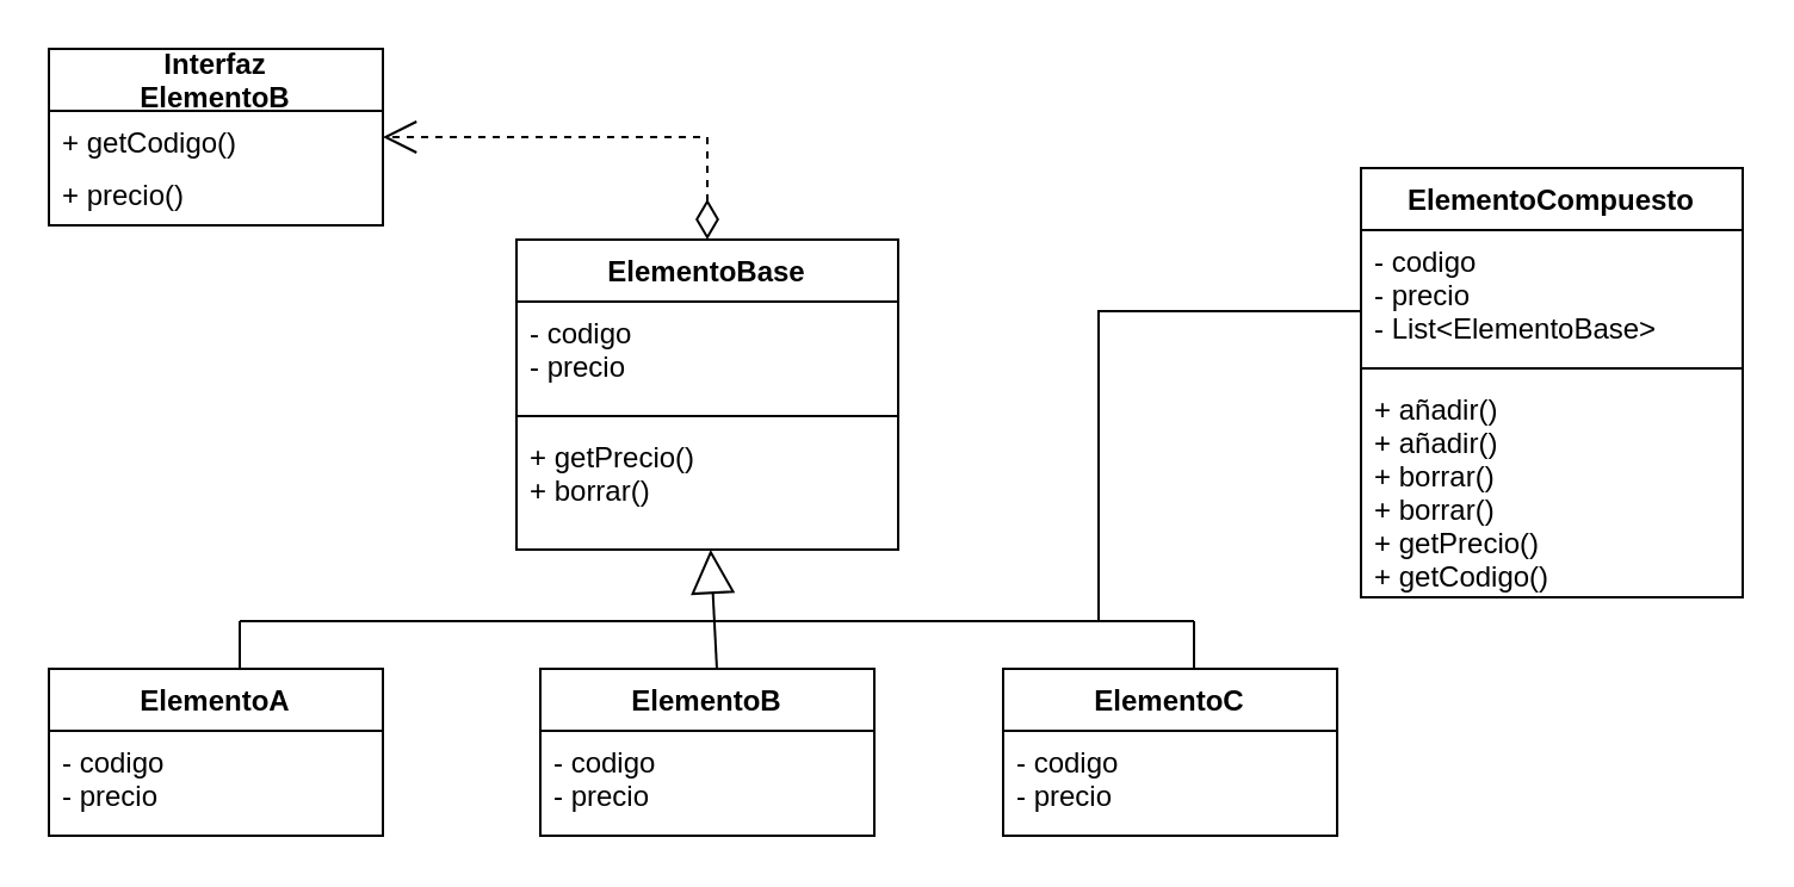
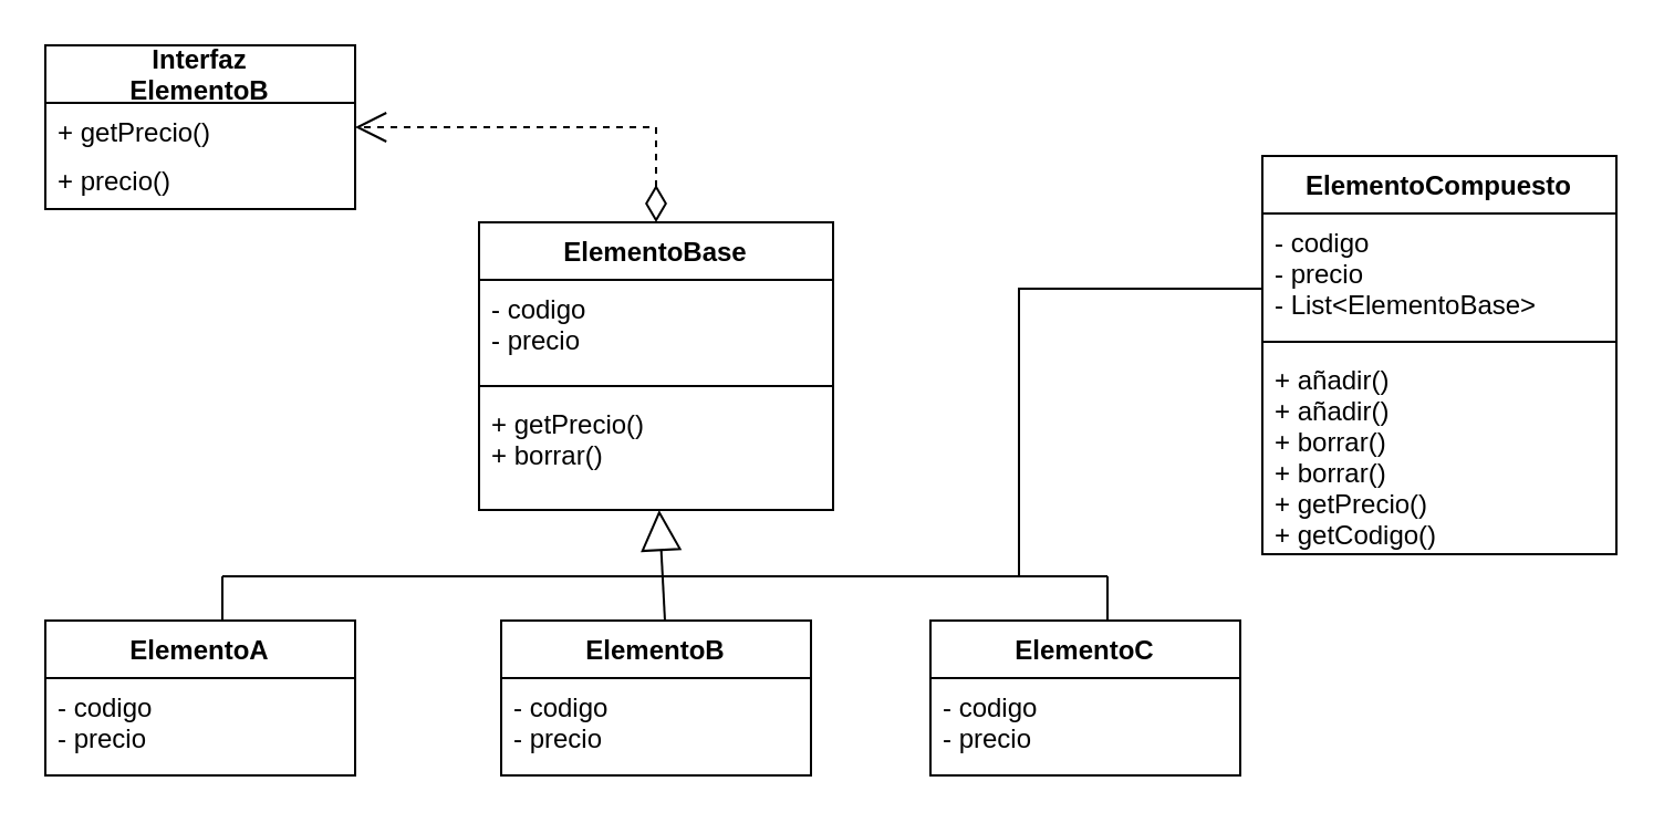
  <mxCell id="0" />
  <mxCell id="1" parent="0" />
  <mxCell id="2" value="Interfaz&#10;ElementoB" style="swimlane;fontStyle=1;childLayout=stackLayout;horizontal=1;startSize=26;fillColor=none;horizontalStack=0;resizeParent=1;resizeParentMax=0;resizeLast=0;collapsible=1;marginBottom=0;" vertex="1" parent="1"><mxGeometry x="20" y="20" width="140" height="74" as="geometry" /></mxCell>
- <mxCell id="3" value="+ getCodigo()" style="text;strokeColor=none;fillColor=none;align=left;verticalAlign=top;spacingLeft=4;spacingRight=4;overflow=hidden;rotatable=0;points=[[0,0.5],[1,0.5]];portConstraint=eastwest;" vertex="1" parent="2"><mxGeometry y="26" width="140" height="22" as="geometry" /></mxCell>
+ <mxCell id="3" value="+ getPrecio()" style="text;strokeColor=none;fillColor=none;align=left;verticalAlign=top;spacingLeft=4;spacingRight=4;overflow=hidden;rotatable=0;points=[[0,0.5],[1,0.5]];portConstraint=eastwest;" vertex="1" parent="2"><mxGeometry y="26" width="140" height="22" as="geometry" /></mxCell>
  <mxCell id="4" value="+ precio()" style="text;strokeColor=none;fillColor=none;align=left;verticalAlign=top;spacingLeft=4;spacingRight=4;overflow=hidden;rotatable=0;points=[[0,0.5],[1,0.5]];portConstraint=eastwest;" vertex="1" parent="2"><mxGeometry y="48" width="140" height="26" as="geometry" /></mxCell>
  <mxCell id="5" value="ElementoBase" style="swimlane;fontStyle=1;align=center;verticalAlign=top;childLayout=stackLayout;horizontal=1;startSize=26;horizontalStack=0;resizeParent=1;resizeParentMax=0;resizeLast=0;collapsible=1;marginBottom=0;" vertex="1" parent="1"><mxGeometry x="216" y="100" width="160" height="130" as="geometry" /></mxCell>
  <mxCell id="6" value="- codigo&#10;- precio" style="text;strokeColor=none;fillColor=none;align=left;verticalAlign=top;spacingLeft=4;spacingRight=4;overflow=hidden;rotatable=0;points=[[0,0.5],[1,0.5]];portConstraint=eastwest;" vertex="1" parent="5"><mxGeometry y="26" width="160" height="44" as="geometry" /></mxCell>
  <mxCell id="7" value="" style="line;strokeWidth=1;fillColor=none;align=left;verticalAlign=middle;spacingTop=-1;spacingLeft=3;spacingRight=3;rotatable=0;labelPosition=right;points=[];portConstraint=eastwest;" vertex="1" parent="5"><mxGeometry y="70" width="160" height="8" as="geometry" /></mxCell>
  <mxCell id="8" value="+ getPrecio()&#10;+ borrar()" style="text;strokeColor=none;fillColor=none;align=left;verticalAlign=top;spacingLeft=4;spacingRight=4;overflow=hidden;rotatable=0;points=[[0,0.5],[1,0.5]];portConstraint=eastwest;" vertex="1" parent="5"><mxGeometry y="78" width="160" height="52" as="geometry" /></mxCell>
  <mxCell id="9" value="" style="endArrow=open;html=1;endSize=12;startArrow=diamondThin;startSize=14;startFill=0;edgeStyle=orthogonalEdgeStyle;align=left;verticalAlign=bottom;rounded=0;entryX=1;entryY=0.5;entryDx=0;entryDy=0;exitX=0.5;exitY=0;exitDx=0;exitDy=0;dashed=1;" edge="1" parent="1" source="5" target="3"><mxGeometry x="-1" y="3" relative="1" as="geometry"><mxPoint x="326" y="140" as="sourcePoint" /><mxPoint x="166" y="250" as="targetPoint" /></mxGeometry></mxCell>
  <mxCell id="10" value="ElementoA" style="swimlane;fontStyle=1;childLayout=stackLayout;horizontal=1;startSize=26;fillColor=none;horizontalStack=0;resizeParent=1;resizeParentMax=0;resizeLast=0;collapsible=1;marginBottom=0;" vertex="1" parent="1"><mxGeometry x="20" y="280" width="140" height="70" as="geometry" /></mxCell>
  <mxCell id="11" value="- codigo&#10;- precio" style="text;strokeColor=none;fillColor=none;align=left;verticalAlign=top;spacingLeft=4;spacingRight=4;overflow=hidden;rotatable=0;points=[[0,0.5],[1,0.5]];portConstraint=eastwest;" vertex="1" parent="10"><mxGeometry y="26" width="140" height="44" as="geometry" /></mxCell>
  <mxCell id="12" value="ElementoB" style="swimlane;fontStyle=1;childLayout=stackLayout;horizontal=1;startSize=26;fillColor=none;horizontalStack=0;resizeParent=1;resizeParentMax=0;resizeLast=0;collapsible=1;marginBottom=0;" vertex="1" parent="1"><mxGeometry x="226" y="280" width="140" height="70" as="geometry" /></mxCell>
  <mxCell id="13" value="- codigo&#10;- precio" style="text;strokeColor=none;fillColor=none;align=left;verticalAlign=top;spacingLeft=4;spacingRight=4;overflow=hidden;rotatable=0;points=[[0,0.5],[1,0.5]];portConstraint=eastwest;" vertex="1" parent="12"><mxGeometry y="26" width="140" height="44" as="geometry" /></mxCell>
  <mxCell id="14" value="ElementoC" style="swimlane;fontStyle=1;childLayout=stackLayout;horizontal=1;startSize=26;fillColor=none;horizontalStack=0;resizeParent=1;resizeParentMax=0;resizeLast=0;collapsible=1;marginBottom=0;" vertex="1" parent="1"><mxGeometry x="420" y="280" width="140" height="70" as="geometry" /></mxCell>
  <mxCell id="15" value="- codigo&#10;- precio" style="text;strokeColor=none;fillColor=none;align=left;verticalAlign=top;spacingLeft=4;spacingRight=4;overflow=hidden;rotatable=0;points=[[0,0.5],[1,0.5]];portConstraint=eastwest;" vertex="1" parent="14"><mxGeometry y="26" width="140" height="44" as="geometry" /></mxCell>
  <mxCell id="16" value="" style="endArrow=block;endSize=16;endFill=0;html=1;rounded=0;" edge="1" parent="1" target="8"><mxGeometry x="0.445" y="57" width="160" relative="1" as="geometry"><mxPoint x="300" y="280" as="sourcePoint" /><mxPoint x="470" y="270" as="targetPoint" /><mxPoint as="offset" /></mxGeometry></mxCell>
  <mxCell id="17" value="" style="endArrow=none;html=1;rounded=0;" edge="1" parent="1"><mxGeometry width="50" height="50" relative="1" as="geometry"><mxPoint x="300" y="260" as="sourcePoint" /><mxPoint x="500" y="260" as="targetPoint" /></mxGeometry></mxCell>
  <mxCell id="18" value="" style="endArrow=none;html=1;rounded=0;" edge="1" parent="1"><mxGeometry width="50" height="50" relative="1" as="geometry"><mxPoint x="100" y="260" as="sourcePoint" /><mxPoint x="300" y="260" as="targetPoint" /></mxGeometry></mxCell>
  <mxCell id="19" value="" style="endArrow=none;html=1;rounded=0;" edge="1" parent="1"><mxGeometry width="50" height="50" relative="1" as="geometry"><mxPoint x="500" y="280" as="sourcePoint" /><mxPoint x="500" y="260" as="targetPoint" /></mxGeometry></mxCell>
  <mxCell id="20" value="" style="endArrow=none;html=1;rounded=0;" edge="1" parent="1"><mxGeometry width="50" height="50" relative="1" as="geometry"><mxPoint x="100" y="280" as="sourcePoint" /><mxPoint x="100" y="260" as="targetPoint" /></mxGeometry></mxCell>
  <mxCell id="21" value="ElementoCompuesto" style="swimlane;fontStyle=1;align=center;verticalAlign=top;childLayout=stackLayout;horizontal=1;startSize=26;horizontalStack=0;resizeParent=1;resizeParentMax=0;resizeLast=0;collapsible=1;marginBottom=0;" vertex="1" parent="1"><mxGeometry x="570" y="70" width="160" height="180" as="geometry" /></mxCell>
  <mxCell id="22" value="- codigo&#10;- precio&#10;- List&lt;ElementoBase&gt;" style="text;strokeColor=none;fillColor=none;align=left;verticalAlign=top;spacingLeft=4;spacingRight=4;overflow=hidden;rotatable=0;points=[[0,0.5],[1,0.5]];portConstraint=eastwest;" vertex="1" parent="21"><mxGeometry y="26" width="160" height="54" as="geometry" /></mxCell>
  <mxCell id="23" value="" style="line;strokeWidth=1;fillColor=none;align=left;verticalAlign=middle;spacingTop=-1;spacingLeft=3;spacingRight=3;rotatable=0;labelPosition=right;points=[];portConstraint=eastwest;" vertex="1" parent="21"><mxGeometry y="80" width="160" height="8" as="geometry" /></mxCell>
  <mxCell id="24" value="+ añadir()&#10;+ añadir()&#10;+ borrar()&#10;+ borrar()&#10;+ getPrecio()&#10;+ getCodigo()" style="text;strokeColor=none;fillColor=none;align=left;verticalAlign=top;spacingLeft=4;spacingRight=4;overflow=hidden;rotatable=0;points=[[0,0.5],[1,0.5]];portConstraint=eastwest;" vertex="1" parent="21"><mxGeometry y="88" width="160" height="92" as="geometry" /></mxCell>
  <mxCell id="25" value="" style="endArrow=none;html=1;rounded=0;" edge="1" parent="1"><mxGeometry width="50" height="50" relative="1" as="geometry"><mxPoint x="460" y="260" as="sourcePoint" /><mxPoint x="570" y="130" as="targetPoint" /><Array as="points"><mxPoint x="460" y="130" /></Array></mxGeometry></mxCell>
